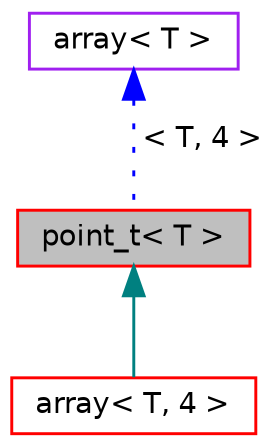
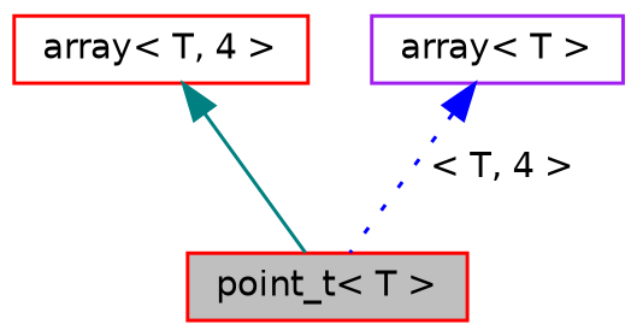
  digraph {
    node [color=red fillcolor=white fontname=Helvetica fontsize=10 shape=record style=filled]
    edge [dir=back fontname=Helvetica fontsize=10 labelfontname=Helvetica labelfontsize=10]
    n1 [fillcolor=grey75 fontcolor=black height=0.2 label="point_t\< T \>" width=0.4]
    n2 [height=0.2 label="array\< T, 4 \>" width=0.4]
    n3 [color=purple height=0.2 label="array\< T \>" width=0.4]
-   n1 -> n2 [color=teal style=solid]
+   n2 -> n1 [color=teal style=solid]
    n3 -> n1 [color=blue label=" \< T, 4 \>" style=dotted]
  }
